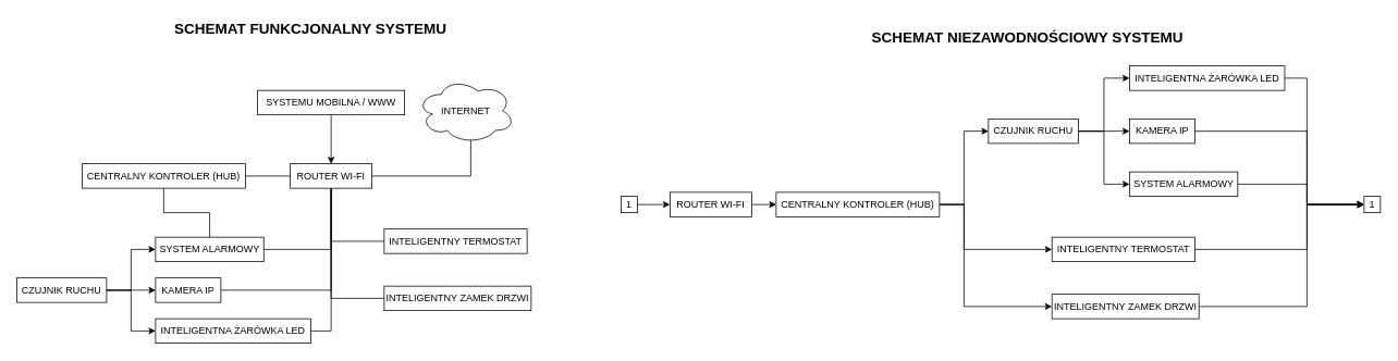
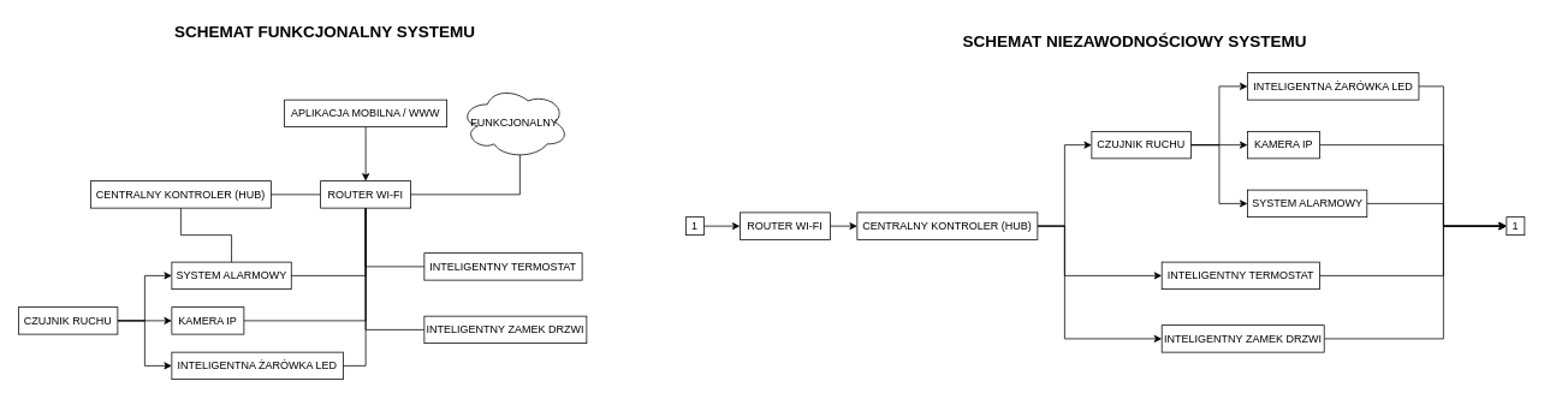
  <mxCell id="0" />
  <mxCell id="1" parent="0" />
  <mxCell id="2" style="edgeStyle=orthogonalEdgeStyle;rounded=0;orthogonalLoop=1;jettySize=auto;html=1;exitX=0.5;exitY=1;exitDx=0;exitDy=0;entryX=0.5;entryY=0;entryDx=0;entryDy=0;" edge="1" parent="1" source="3" target="15"><mxGeometry relative="1" as="geometry" /></mxCell>
- <mxCell id="3" value="&lt;div&gt;SYSTEMU MOBILNA / WWW&lt;/div&gt;" style="rounded=0;whiteSpace=wrap;html=1;" parent="1" vertex="1"><mxGeometry x="315" y="110" width="180" height="30" as="geometry" /></mxCell>
+ <mxCell id="3" value="&lt;div&gt;APLIKACJA MOBILNA / WWW&lt;/div&gt;" style="rounded=0;whiteSpace=wrap;html=1;" parent="1" vertex="1"><mxGeometry x="315" y="110" width="180" height="30" as="geometry" /></mxCell>
  <mxCell id="4" style="edgeStyle=orthogonalEdgeStyle;rounded=0;orthogonalLoop=1;jettySize=auto;html=1;exitX=0.5;exitY=1;exitDx=0;exitDy=0;entryX=0.5;entryY=0;entryDx=0;entryDy=0;endArrow=none;endFill=0;" edge="1" parent="1" source="5" target="7"><mxGeometry relative="1" as="geometry" /></mxCell>
  <mxCell id="5" value="&lt;div&gt;CENTRALNY KONTROLER (HUB)&lt;/div&gt;" style="rounded=0;whiteSpace=wrap;html=1;" parent="1" vertex="1"><mxGeometry x="100" y="200" width="200" height="30" as="geometry" /></mxCell>
  <mxCell id="6" value="&lt;div&gt;INTELIGENTNY TERMOSTAT&lt;/div&gt;" style="rounded=0;whiteSpace=wrap;html=1;" parent="1" vertex="1"><mxGeometry x="470" y="280" width="175" height="30" as="geometry" /></mxCell>
  <mxCell id="7" value="&lt;div&gt;SYSTEM ALARMOWY&lt;/div&gt;" style="rounded=0;whiteSpace=wrap;html=1;" parent="1" vertex="1"><mxGeometry x="190" y="290" width="132.5" height="30" as="geometry" /></mxCell>
  <mxCell id="8" value="&lt;div&gt;KAMERA IP&lt;/div&gt;" style="rounded=0;whiteSpace=wrap;html=1;" parent="1" vertex="1"><mxGeometry x="190" y="340" width="80" height="30" as="geometry" /></mxCell>
  <mxCell id="9" style="edgeStyle=orthogonalEdgeStyle;rounded=0;orthogonalLoop=1;jettySize=auto;html=1;exitX=0.5;exitY=1;exitDx=0;exitDy=0;entryX=1;entryY=0.5;entryDx=0;entryDy=0;endArrow=none;endFill=0;" edge="1" parent="1" source="15" target="8"><mxGeometry relative="1" as="geometry" /></mxCell>
  <mxCell id="10" style="edgeStyle=orthogonalEdgeStyle;rounded=0;orthogonalLoop=1;jettySize=auto;html=1;exitX=0.5;exitY=1;exitDx=0;exitDy=0;entryX=1;entryY=0.5;entryDx=0;entryDy=0;endArrow=none;endFill=0;" edge="1" parent="1" source="15" target="7"><mxGeometry relative="1" as="geometry" /></mxCell>
  <mxCell id="11" style="edgeStyle=orthogonalEdgeStyle;rounded=0;orthogonalLoop=1;jettySize=auto;html=1;exitX=0.5;exitY=1;exitDx=0;exitDy=0;entryX=1;entryY=0.5;entryDx=0;entryDy=0;endArrow=none;endFill=0;" edge="1" parent="1" source="15" target="21"><mxGeometry relative="1" as="geometry" /></mxCell>
  <mxCell id="12" style="edgeStyle=orthogonalEdgeStyle;rounded=0;orthogonalLoop=1;jettySize=auto;html=1;exitX=0.5;exitY=1;exitDx=0;exitDy=0;entryX=0;entryY=0.5;entryDx=0;entryDy=0;endArrow=none;endFill=0;" edge="1" parent="1" source="15" target="6"><mxGeometry relative="1" as="geometry" /></mxCell>
  <mxCell id="13" style="edgeStyle=orthogonalEdgeStyle;rounded=0;orthogonalLoop=1;jettySize=auto;html=1;exitX=0.5;exitY=1;exitDx=0;exitDy=0;entryX=0;entryY=0.5;entryDx=0;entryDy=0;endArrow=none;endFill=0;" edge="1" parent="1" source="15" target="20"><mxGeometry relative="1" as="geometry" /></mxCell>
  <mxCell id="14" style="edgeStyle=orthogonalEdgeStyle;rounded=0;orthogonalLoop=1;jettySize=auto;html=1;exitX=0;exitY=0.5;exitDx=0;exitDy=0;entryX=1;entryY=0.5;entryDx=0;entryDy=0;endArrow=none;endFill=0;" edge="1" parent="1" source="15" target="5"><mxGeometry relative="1" as="geometry" /></mxCell>
  <mxCell id="15" value="&lt;div&gt;ROUTER WI-FI&lt;/div&gt;" style="rounded=0;whiteSpace=wrap;html=1;" parent="1" vertex="1"><mxGeometry x="355" y="200" width="100" height="30" as="geometry" /></mxCell>
  <mxCell id="16" style="edgeStyle=orthogonalEdgeStyle;rounded=0;orthogonalLoop=1;jettySize=auto;html=1;exitX=1;exitY=0.5;exitDx=0;exitDy=0;entryX=0;entryY=0.5;entryDx=0;entryDy=0;" edge="1" parent="1" source="19" target="8"><mxGeometry relative="1" as="geometry" /></mxCell>
  <mxCell id="17" style="edgeStyle=orthogonalEdgeStyle;rounded=0;orthogonalLoop=1;jettySize=auto;html=1;exitX=1;exitY=0.5;exitDx=0;exitDy=0;entryX=0;entryY=0.5;entryDx=0;entryDy=0;" edge="1" parent="1" source="19" target="7"><mxGeometry relative="1" as="geometry" /></mxCell>
  <mxCell id="18" style="edgeStyle=orthogonalEdgeStyle;rounded=0;orthogonalLoop=1;jettySize=auto;html=1;exitX=1;exitY=0.5;exitDx=0;exitDy=0;entryX=0;entryY=0.5;entryDx=0;entryDy=0;" edge="1" parent="1" source="19" target="21"><mxGeometry relative="1" as="geometry" /></mxCell>
  <mxCell id="19" value="&lt;div&gt;CZUJNIK RUCHU&lt;/div&gt;" style="rounded=0;whiteSpace=wrap;html=1;" parent="1" vertex="1"><mxGeometry x="20" y="340" width="110" height="30" as="geometry" /></mxCell>
  <mxCell id="20" value="&lt;div&gt;INTELIGENTNY ZAMEK DRZWI&lt;/div&gt;" style="rounded=0;whiteSpace=wrap;html=1;" parent="1" vertex="1"><mxGeometry x="470" y="350" width="180" height="30" as="geometry" /></mxCell>
  <mxCell id="21" value="&lt;div&gt;INTELIGENTNA ŻARÓWKA LED&lt;/div&gt;" style="rounded=0;whiteSpace=wrap;html=1;" parent="1" vertex="1"><mxGeometry x="190" y="390" width="190" height="30" as="geometry" /></mxCell>
- <mxCell id="22" value="INTERNET" style="ellipse;shape=cloud;whiteSpace=wrap;html=1;" vertex="1" parent="1"><mxGeometry x="510" y="95" width="120" height="80" as="geometry" /></mxCell>
+ <mxCell id="22" value="FUNKCJONALNY" style="ellipse;shape=cloud;whiteSpace=wrap;html=1;" vertex="1" parent="1"><mxGeometry x="510" y="95" width="120" height="80" as="geometry" /></mxCell>
  <mxCell id="23" style="edgeStyle=orthogonalEdgeStyle;rounded=0;orthogonalLoop=1;jettySize=auto;html=1;exitX=1;exitY=0.5;exitDx=0;exitDy=0;entryX=0.55;entryY=0.95;entryDx=0;entryDy=0;entryPerimeter=0;endArrow=none;endFill=0;" edge="1" parent="1" source="15" target="22"><mxGeometry relative="1" as="geometry" /></mxCell>
- <mxCell id="24" value="&lt;font style=&quot;font-size: 18px;&quot;&gt;&lt;b&gt;SCHEMAT FUNKCJONALNY SYSTEMU&lt;/b&gt;&lt;/font&gt;" style="text;html=1;whiteSpace=wrap;strokeColor=none;fillColor=none;align=center;verticalAlign=middle;rounded=0;" vertex="1" parent="1"><mxGeometry x="200" y="20" width="360" height="30" as="geometry" /></mxCell>
+ <mxCell id="24" value="&lt;font style=&quot;font-size: 18px;&quot;&gt;&lt;b&gt;SCHEMAT FUNKCJONALNY SYSTEMU&lt;/b&gt;&lt;/font&gt;" style="text;html=1;whiteSpace=wrap;strokeColor=none;fillColor=none;align=center;verticalAlign=middle;rounded=0;" vertex="1" parent="1"><mxGeometry x="180" y="20" width="360" height="30" as="geometry" /></mxCell>
  <mxCell id="25" value="&lt;font style=&quot;font-size: 18px;&quot;&gt;&lt;b&gt;SCHEMAT NIEZAWODNOŚCIOWY SYSTEMU&lt;/b&gt;&lt;/font&gt;" style="text;html=1;whiteSpace=wrap;strokeColor=none;fillColor=none;align=center;verticalAlign=middle;rounded=0;" vertex="1" parent="1"><mxGeometry x="1047.75" y="30" width="420" height="30" as="geometry" /></mxCell>
  <mxCell id="26" style="edgeStyle=orthogonalEdgeStyle;rounded=0;orthogonalLoop=1;jettySize=auto;html=1;exitX=1;exitY=0.5;exitDx=0;exitDy=0;entryX=0;entryY=0.5;entryDx=0;entryDy=0;" edge="1" parent="1" source="27" target="29"><mxGeometry relative="1" as="geometry" /></mxCell>
  <mxCell id="27" value="1" style="rounded=0;whiteSpace=wrap;html=1;" vertex="1" parent="1"><mxGeometry x="760" y="240" width="20" height="20" as="geometry" /></mxCell>
  <mxCell id="28" style="edgeStyle=orthogonalEdgeStyle;rounded=0;orthogonalLoop=1;jettySize=auto;html=1;exitX=1;exitY=0.5;exitDx=0;exitDy=0;entryX=0;entryY=0.5;entryDx=0;entryDy=0;" edge="1" parent="1" source="29" target="33"><mxGeometry relative="1" as="geometry" /></mxCell>
  <mxCell id="29" value="&lt;div&gt;ROUTER WI-FI&lt;/div&gt;" style="rounded=0;whiteSpace=wrap;html=1;" vertex="1" parent="1"><mxGeometry x="820" y="235" width="100" height="30" as="geometry" /></mxCell>
  <mxCell id="30" style="edgeStyle=orthogonalEdgeStyle;rounded=0;orthogonalLoop=1;jettySize=auto;html=1;exitX=1;exitY=0.5;exitDx=0;exitDy=0;entryX=0;entryY=0.5;entryDx=0;entryDy=0;" edge="1" parent="1" source="33" target="47"><mxGeometry relative="1" as="geometry" /></mxCell>
  <mxCell id="31" style="edgeStyle=orthogonalEdgeStyle;rounded=0;orthogonalLoop=1;jettySize=auto;html=1;exitX=1;exitY=0.5;exitDx=0;exitDy=0;entryX=0;entryY=0.5;entryDx=0;entryDy=0;" edge="1" parent="1" source="33" target="35"><mxGeometry relative="1" as="geometry"><Array as="points"><mxPoint x="1180" y="250" /><mxPoint x="1180" y="305" /></Array></mxGeometry></mxCell>
  <mxCell id="32" style="edgeStyle=orthogonalEdgeStyle;rounded=0;orthogonalLoop=1;jettySize=auto;html=1;exitX=1;exitY=0.5;exitDx=0;exitDy=0;entryX=0;entryY=0.5;entryDx=0;entryDy=0;" edge="1" parent="1" source="33" target="37"><mxGeometry relative="1" as="geometry"><Array as="points"><mxPoint x="1180" y="250" /><mxPoint x="1180" y="375" /></Array></mxGeometry></mxCell>
  <mxCell id="33" value="&lt;div&gt;CENTRALNY KONTROLER (HUB)&lt;/div&gt;" style="rounded=0;whiteSpace=wrap;html=1;" vertex="1" parent="1"><mxGeometry x="950" y="235" width="200" height="30" as="geometry" /></mxCell>
  <mxCell id="34" style="edgeStyle=orthogonalEdgeStyle;rounded=0;orthogonalLoop=1;jettySize=auto;html=1;exitX=1;exitY=0.5;exitDx=0;exitDy=0;entryX=0;entryY=0.5;entryDx=0;entryDy=0;" edge="1" parent="1" source="35" target="48"><mxGeometry relative="1" as="geometry"><Array as="points"><mxPoint x="1600" y="305" /><mxPoint x="1600" y="250" /></Array></mxGeometry></mxCell>
  <mxCell id="35" value="&lt;div&gt;INTELIGENTNY TERMOSTAT&lt;/div&gt;" style="rounded=0;whiteSpace=wrap;html=1;" vertex="1" parent="1"><mxGeometry x="1287.75" y="290" width="175" height="30" as="geometry" /></mxCell>
  <mxCell id="36" style="edgeStyle=orthogonalEdgeStyle;rounded=0;orthogonalLoop=1;jettySize=auto;html=1;exitX=1;exitY=0.5;exitDx=0;exitDy=0;entryX=0;entryY=0.5;entryDx=0;entryDy=0;" edge="1" parent="1" source="37" target="48"><mxGeometry relative="1" as="geometry"><Array as="points"><mxPoint x="1600" y="375" /><mxPoint x="1600" y="250" /></Array></mxGeometry></mxCell>
  <mxCell id="37" value="&lt;div&gt;INTELIGENTNY ZAMEK DRZWI&lt;/div&gt;" style="rounded=0;whiteSpace=wrap;html=1;" vertex="1" parent="1"><mxGeometry x="1287.75" y="360" width="180" height="30" as="geometry" /></mxCell>
  <mxCell id="38" style="edgeStyle=orthogonalEdgeStyle;rounded=0;orthogonalLoop=1;jettySize=auto;html=1;exitX=1;exitY=0.5;exitDx=0;exitDy=0;entryX=0;entryY=0.5;entryDx=0;entryDy=0;" edge="1" parent="1" source="39" target="48"><mxGeometry relative="1" as="geometry"><Array as="points"><mxPoint x="1600" y="225" /><mxPoint x="1600" y="250" /></Array></mxGeometry></mxCell>
  <mxCell id="39" value="&lt;div&gt;SYSTEM ALARMOWY&lt;/div&gt;" style="rounded=0;whiteSpace=wrap;html=1;" vertex="1" parent="1"><mxGeometry x="1382.75" y="210" width="132.5" height="30" as="geometry" /></mxCell>
  <mxCell id="40" style="edgeStyle=orthogonalEdgeStyle;rounded=0;orthogonalLoop=1;jettySize=auto;html=1;exitX=1;exitY=0.5;exitDx=0;exitDy=0;" edge="1" parent="1" source="41"><mxGeometry relative="1" as="geometry"><mxPoint x="1670" y="250" as="targetPoint" /><Array as="points"><mxPoint x="1600" y="160" /><mxPoint x="1600" y="250" /></Array></mxGeometry></mxCell>
  <mxCell id="41" value="&lt;div&gt;KAMERA IP&lt;/div&gt;" style="rounded=0;whiteSpace=wrap;html=1;" vertex="1" parent="1"><mxGeometry x="1382.75" y="145" width="80" height="30" as="geometry" /></mxCell>
  <mxCell id="42" style="edgeStyle=orthogonalEdgeStyle;rounded=0;orthogonalLoop=1;jettySize=auto;html=1;exitX=1;exitY=0.5;exitDx=0;exitDy=0;entryX=0;entryY=0.5;entryDx=0;entryDy=0;" edge="1" parent="1" source="43" target="48"><mxGeometry relative="1" as="geometry"><Array as="points"><mxPoint x="1600" y="95" /><mxPoint x="1600" y="250" /></Array></mxGeometry></mxCell>
  <mxCell id="43" value="&lt;div&gt;INTELIGENTNA ŻARÓWKA LED&lt;/div&gt;" style="rounded=0;whiteSpace=wrap;html=1;" vertex="1" parent="1"><mxGeometry x="1382.75" y="80" width="190" height="30" as="geometry" /></mxCell>
  <mxCell id="44" style="edgeStyle=orthogonalEdgeStyle;rounded=0;orthogonalLoop=1;jettySize=auto;html=1;exitX=1;exitY=0.5;exitDx=0;exitDy=0;entryX=0;entryY=0.5;entryDx=0;entryDy=0;" edge="1" parent="1" source="47" target="41"><mxGeometry relative="1" as="geometry" /></mxCell>
  <mxCell id="45" style="edgeStyle=orthogonalEdgeStyle;rounded=0;orthogonalLoop=1;jettySize=auto;html=1;exitX=1;exitY=0.5;exitDx=0;exitDy=0;entryX=0;entryY=0.5;entryDx=0;entryDy=0;" edge="1" parent="1" source="47" target="43"><mxGeometry relative="1" as="geometry" /></mxCell>
  <mxCell id="46" style="edgeStyle=orthogonalEdgeStyle;rounded=0;orthogonalLoop=1;jettySize=auto;html=1;exitX=1;exitY=0.5;exitDx=0;exitDy=0;entryX=0;entryY=0.5;entryDx=0;entryDy=0;" edge="1" parent="1" source="47" target="39"><mxGeometry relative="1" as="geometry" /></mxCell>
  <mxCell id="47" value="&lt;div&gt;CZUJNIK RUCHU&lt;/div&gt;" style="rounded=0;whiteSpace=wrap;html=1;" vertex="1" parent="1"><mxGeometry x="1210" y="145" width="110" height="30" as="geometry" /></mxCell>
  <mxCell id="48" value="1" style="rounded=0;whiteSpace=wrap;html=1;" vertex="1" parent="1"><mxGeometry x="1670" y="240" width="20" height="20" as="geometry" /></mxCell>
